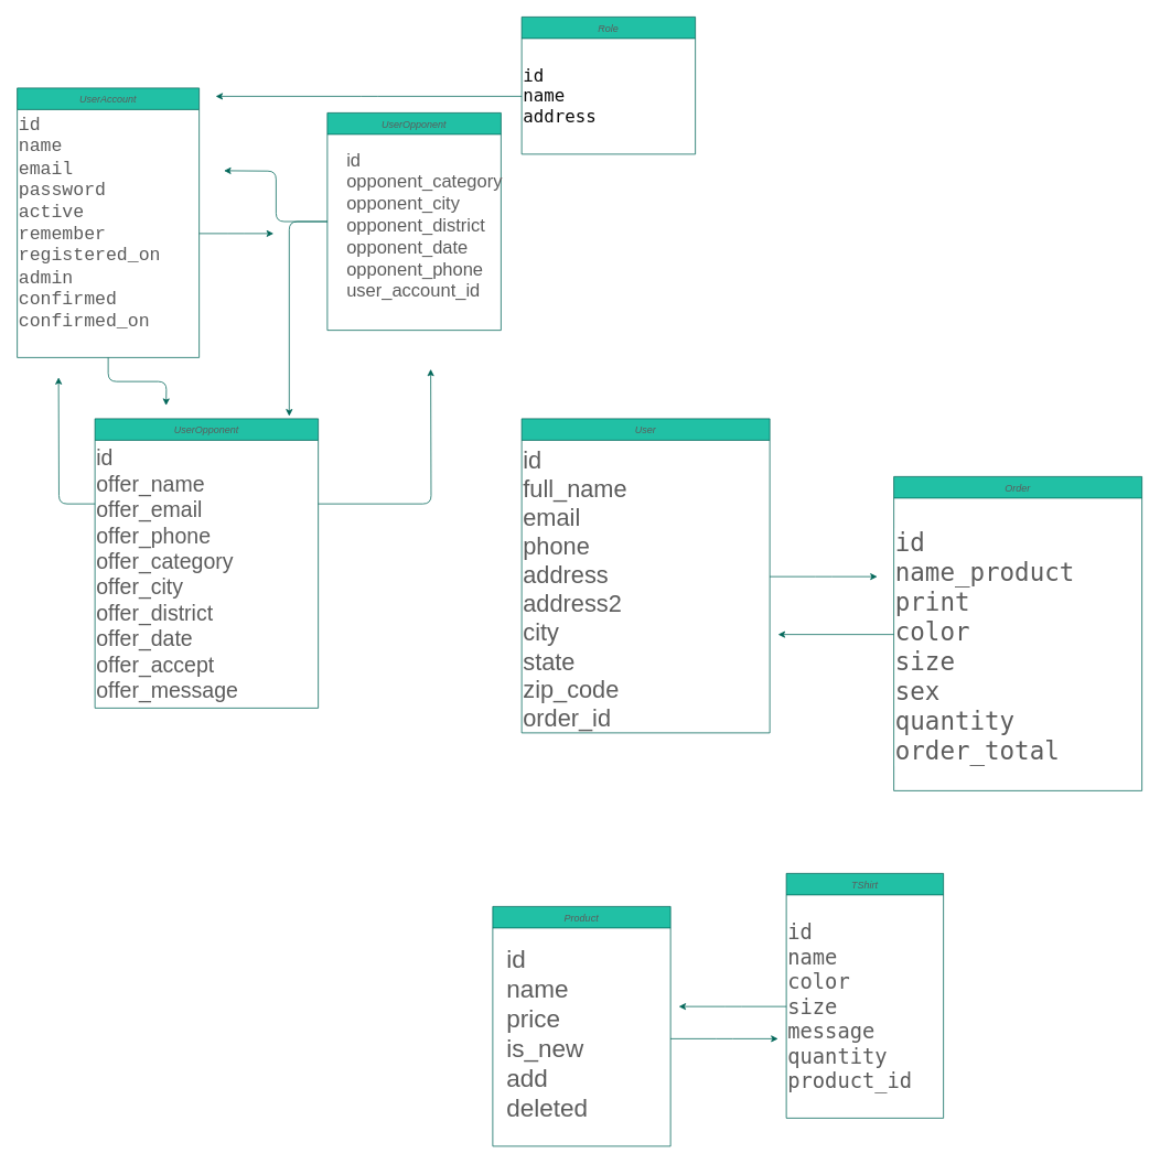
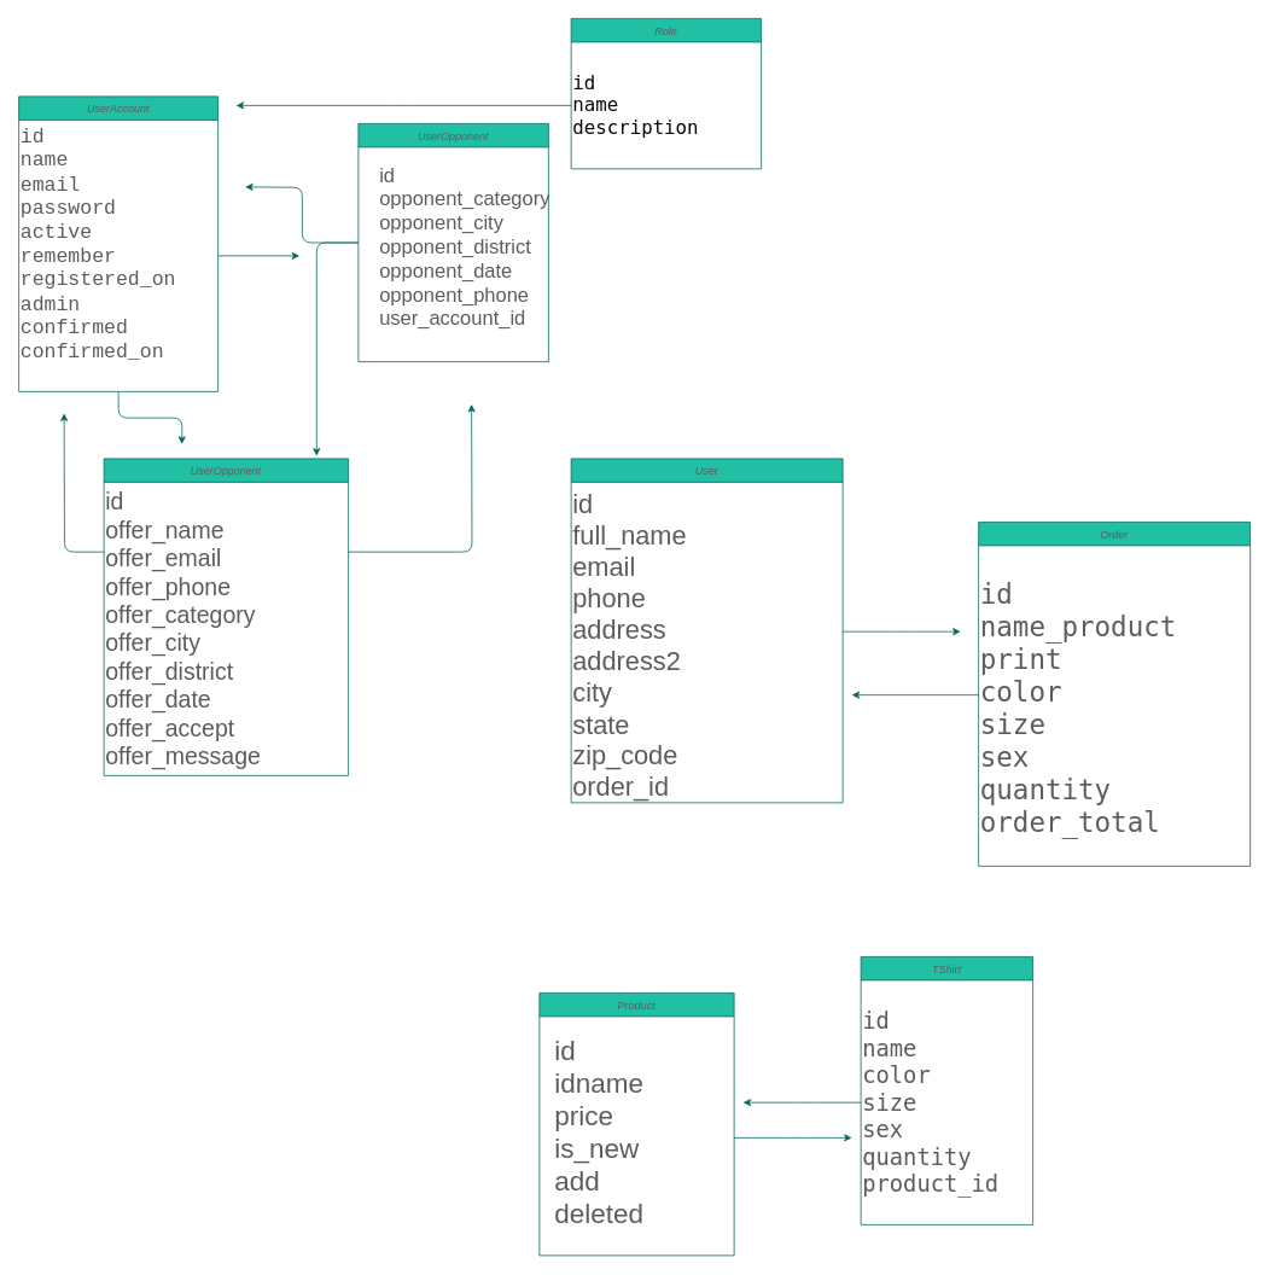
  <mxCell id="0" />
  <mxCell id="1" parent="0" />
  <mxCell id="2" value="UserAccount" style="swimlane;fontStyle=2;align=center;verticalAlign=top;childLayout=stackLayout;horizontal=1;startSize=26;horizontalStack=0;resizeParent=1;resizeLast=0;collapsible=1;marginBottom=0;rounded=0;shadow=0;strokeWidth=1;fillColor=#21C0A5;strokeColor=#006658;fontColor=#5C5C5C;" parent="1" vertex="1"><mxGeometry x="20" y="106" width="220" height="326" as="geometry"><mxRectangle x="230" y="140" width="160" height="26" as="alternateBounds" /></mxGeometry></mxCell>
  <mxCell id="3" value="id&lt;br style=&quot;font-size: 22px;&quot;&gt;    name&lt;br style=&quot;font-size: 22px;&quot;&gt;    email&lt;br style=&quot;font-size: 22px;&quot;&gt;    password&lt;br style=&quot;font-size: 22px;&quot;&gt;    active&lt;br style=&quot;font-size: 22px;&quot;&gt;    remember&lt;br style=&quot;font-size: 22px;&quot;&gt;    registered_on&lt;br style=&quot;font-size: 22px;&quot;&gt;    admin&lt;br style=&quot;font-size: 22px;&quot;&gt;    confirmed&lt;br style=&quot;font-size: 22px;&quot;&gt;    confirmed_on" style="text;whiteSpace=wrap;html=1;fontSize=22;fontFamily=Courier New;fontColor=#5C5C5C;" vertex="1" parent="2"><mxGeometry y="26" width="220" height="300" as="geometry" /></mxCell>
  <mxCell id="4" style="edgeStyle=orthogonalEdgeStyle;curved=0;rounded=1;sketch=0;orthogonalLoop=1;jettySize=auto;html=1;entryX=0.87;entryY=-0.009;entryDx=0;entryDy=0;entryPerimeter=0;fontSize=26;fontColor=#5C5C5C;strokeColor=#006658;fillColor=#21C0A5;" edge="1" parent="1" source="6" target="8"><mxGeometry relative="1" as="geometry" /></mxCell>
  <mxCell id="5" style="edgeStyle=orthogonalEdgeStyle;curved=0;rounded=1;sketch=0;orthogonalLoop=1;jettySize=auto;html=1;fontSize=26;fontColor=#5C5C5C;strokeColor=#006658;fillColor=#21C0A5;" edge="1" parent="1" source="6"><mxGeometry relative="1" as="geometry"><mxPoint x="270" y="206" as="targetPoint" /></mxGeometry></mxCell>
  <mxCell id="6" value="UserOpponent" style="swimlane;fontStyle=2;align=center;verticalAlign=top;childLayout=stackLayout;horizontal=1;startSize=26;horizontalStack=0;resizeParent=1;resizeLast=0;collapsible=1;marginBottom=0;rounded=0;shadow=0;strokeWidth=1;fillColor=#21C0A5;strokeColor=#006658;fontColor=#5C5C5C;" vertex="1" parent="1"><mxGeometry x="395" y="136" width="210" height="263" as="geometry"><mxRectangle x="230" y="140" width="160" height="26" as="alternateBounds" /></mxGeometry></mxCell>
  <mxCell id="7" value="&lt;div style=&quot;text-align: left ; font-size: 22px&quot;&gt;&lt;font style=&quot;font-size: 22px&quot;&gt;&amp;nbsp; &amp;nbsp; id&lt;/font&gt;&lt;/div&gt;&lt;div style=&quot;text-align: left ; font-size: 22px&quot;&gt;&lt;font style=&quot;font-size: 22px&quot;&gt;&amp;nbsp; &amp;nbsp; opponent_category&lt;/font&gt;&lt;/div&gt;&lt;div style=&quot;text-align: left ; font-size: 22px&quot;&gt;&lt;font style=&quot;font-size: 22px&quot;&gt;&amp;nbsp; &amp;nbsp; opponent_city&lt;/font&gt;&lt;/div&gt;&lt;div style=&quot;text-align: left ; font-size: 22px&quot;&gt;&lt;font style=&quot;font-size: 22px&quot;&gt;&amp;nbsp; &amp;nbsp; opponent_district&lt;/font&gt;&lt;/div&gt;&lt;div style=&quot;text-align: left ; font-size: 22px&quot;&gt;&lt;font style=&quot;font-size: 22px&quot;&gt;&amp;nbsp; &amp;nbsp; opponent_date&lt;/font&gt;&lt;/div&gt;&lt;div style=&quot;text-align: left ; font-size: 22px&quot;&gt;&lt;font style=&quot;font-size: 22px&quot;&gt;&amp;nbsp; &amp;nbsp; opponent_phone&lt;/font&gt;&lt;/div&gt;&lt;div style=&quot;text-align: left ; font-size: 22px&quot;&gt;&lt;font style=&quot;font-size: 22px&quot;&gt;&amp;nbsp; &amp;nbsp; user_account_id&lt;/font&gt;&lt;/div&gt;&lt;div style=&quot;text-align: left ; font-size: 22px&quot;&gt;&lt;font style=&quot;font-size: 22px&quot;&gt;&amp;nbsp;&amp;nbsp;&lt;/font&gt;&lt;/div&gt;&lt;div style=&quot;text-align: left ; font-size: 22px&quot;&gt;&lt;font style=&quot;font-size: 22px&quot;&gt;&amp;nbsp; &amp;nbsp;&lt;/font&gt;&lt;/div&gt;&lt;div style=&quot;text-align: left&quot;&gt;&lt;br&gt;&lt;/div&gt;" style="text;html=1;align=center;verticalAlign=middle;resizable=0;points=[];autosize=1;strokeColor=none;fontColor=#5C5C5C;" vertex="1" parent="1"><mxGeometry x="385" y="231" width="230" height="150" as="geometry" /></mxCell>
  <mxCell id="8" value="UserOpponent" style="swimlane;fontStyle=2;align=center;verticalAlign=top;childLayout=stackLayout;horizontal=1;startSize=26;horizontalStack=0;resizeParent=1;resizeLast=0;collapsible=1;marginBottom=0;rounded=0;shadow=0;strokeWidth=1;fillColor=#21C0A5;strokeColor=#006658;fontColor=#5C5C5C;" vertex="1" parent="1"><mxGeometry x="114" y="506" width="270" height="350" as="geometry"><mxRectangle x="230" y="140" width="160" height="26" as="alternateBounds" /></mxGeometry></mxCell>
  <mxCell id="9" value="id&lt;br&gt;offer_name&lt;br style=&quot;font-size: 26px&quot;&gt;    offer_email&lt;br style=&quot;font-size: 26px&quot;&gt;    offer_phone&lt;br style=&quot;font-size: 26px&quot;&gt;    offer_category&lt;br style=&quot;font-size: 26px&quot;&gt;    offer_city&lt;br style=&quot;font-size: 26px&quot;&gt;    offer_district&lt;br style=&quot;font-size: 26px&quot;&gt;    offer_date&lt;br style=&quot;font-size: 26px&quot;&gt;    offer_accept&amp;nbsp;&lt;br style=&quot;font-size: 26px&quot;&gt;    offer_message" style="text;whiteSpace=wrap;html=1;fontSize=26;fontColor=#5C5C5C;" vertex="1" parent="8"><mxGeometry y="26" width="270" height="154" as="geometry" /></mxCell>
  <mxCell id="10" style="edgeStyle=orthogonalEdgeStyle;curved=0;rounded=1;sketch=0;orthogonalLoop=1;jettySize=auto;html=1;fontSize=26;fontColor=#5C5C5C;strokeColor=#006658;fillColor=#21C0A5;" edge="1" parent="1" source="9"><mxGeometry relative="1" as="geometry"><mxPoint x="70" y="456" as="targetPoint" /></mxGeometry></mxCell>
  <mxCell id="11" style="edgeStyle=orthogonalEdgeStyle;curved=0;rounded=1;sketch=0;orthogonalLoop=1;jettySize=auto;html=1;fontSize=26;fontColor=#5C5C5C;strokeColor=#006658;fillColor=#21C0A5;" edge="1" parent="1" source="3"><mxGeometry relative="1" as="geometry"><mxPoint x="200" y="490" as="targetPoint" /></mxGeometry></mxCell>
  <mxCell id="12" style="edgeStyle=orthogonalEdgeStyle;curved=0;rounded=1;sketch=0;orthogonalLoop=1;jettySize=auto;html=1;fontSize=26;fontColor=#5C5C5C;strokeColor=#006658;fillColor=#21C0A5;" edge="1" parent="1" source="9"><mxGeometry relative="1" as="geometry"><mxPoint x="520" y="446" as="targetPoint" /></mxGeometry></mxCell>
  <mxCell id="13" style="edgeStyle=orthogonalEdgeStyle;curved=0;rounded=1;sketch=0;orthogonalLoop=1;jettySize=auto;html=1;fontSize=26;fontColor=#5C5C5C;strokeColor=#006658;fillColor=#21C0A5;" edge="1" parent="1" source="3"><mxGeometry relative="1" as="geometry"><mxPoint x="330" y="282" as="targetPoint" /></mxGeometry></mxCell>
  <mxCell id="14" value="Role" style="swimlane;fontStyle=2;align=center;verticalAlign=top;childLayout=stackLayout;horizontal=1;startSize=26;horizontalStack=0;resizeParent=1;resizeLast=0;collapsible=1;marginBottom=0;rounded=0;shadow=0;strokeWidth=1;fillColor=#21C0A5;strokeColor=#006658;fontColor=#5C5C5C;" vertex="1" parent="1"><mxGeometry x="630" y="20" width="210" height="166" as="geometry"><mxRectangle x="230" y="140" width="160" height="26" as="alternateBounds" /></mxGeometry></mxCell>
- <mxCell id="15" value="&lt;pre style=&quot;background-color: rgb(255 , 255 , 255) ; color: rgb(8 , 8 , 8) ; font-family: &amp;#34;jetbrains mono&amp;#34; , monospace ; font-size: 21px&quot;&gt;id&lt;br&gt;name&lt;br&gt;address&lt;/pre&gt;" style="text;html=1;align=left;verticalAlign=middle;resizable=0;points=[];autosize=1;strokeColor=none;fontSize=26;fontColor=#5C5C5C;" vertex="1" parent="14"><mxGeometry y="26" width="210" height="140" as="geometry" /></mxCell>
+ <mxCell id="15" value="&lt;pre style=&quot;background-color: rgb(255 , 255 , 255) ; color: rgb(8 , 8 , 8) ; font-family: &amp;#34;jetbrains mono&amp;#34; , monospace ; font-size: 21px&quot;&gt;id&lt;br&gt;name&lt;br&gt;description&lt;/pre&gt;" style="text;html=1;align=left;verticalAlign=middle;resizable=0;points=[];autosize=1;strokeColor=none;fontSize=26;fontColor=#5C5C5C;" vertex="1" parent="14"><mxGeometry y="26" width="210" height="140" as="geometry" /></mxCell>
  <mxCell id="16" style="edgeStyle=orthogonalEdgeStyle;curved=0;rounded=1;sketch=0;orthogonalLoop=1;jettySize=auto;html=1;fontSize=26;fontColor=#5C5C5C;strokeColor=#006658;fillColor=#21C0A5;" edge="1" parent="1" source="15"><mxGeometry relative="1" as="geometry"><mxPoint x="260" y="116" as="targetPoint" /></mxGeometry></mxCell>
  <mxCell id="17" value="User" style="swimlane;fontStyle=2;align=center;verticalAlign=top;childLayout=stackLayout;horizontal=1;startSize=26;horizontalStack=0;resizeParent=1;resizeLast=0;collapsible=1;marginBottom=0;rounded=0;shadow=0;strokeWidth=1;fillColor=#21C0A5;strokeColor=#006658;fontColor=#5C5C5C;" vertex="1" parent="1"><mxGeometry x="630" y="506" width="300" height="380" as="geometry"><mxRectangle x="230" y="140" width="160" height="26" as="alternateBounds" /></mxGeometry></mxCell>
  <mxCell id="18" value="id&lt;br style=&quot;font-size: 29px;&quot;&gt;    full_name&lt;br style=&quot;font-size: 29px;&quot;&gt;    email&lt;br style=&quot;font-size: 29px;&quot;&gt;    phone&lt;br style=&quot;font-size: 29px;&quot;&gt;    address&lt;br style=&quot;font-size: 29px;&quot;&gt;    address2&lt;br style=&quot;font-size: 29px;&quot;&gt;    city&lt;br style=&quot;font-size: 29px;&quot;&gt;    state&lt;br style=&quot;font-size: 29px;&quot;&gt;    zip_code&lt;br style=&quot;font-size: 29px;&quot;&gt;    order_id" style="text;whiteSpace=wrap;html=1;fontSize=29;fontColor=#5C5C5C;" vertex="1" parent="17"><mxGeometry y="26" width="300" height="330" as="geometry" /></mxCell>
  <mxCell id="19" value="Order" style="swimlane;fontStyle=2;align=center;verticalAlign=top;childLayout=stackLayout;horizontal=1;startSize=26;horizontalStack=0;resizeParent=1;resizeLast=0;collapsible=1;marginBottom=0;rounded=0;shadow=0;strokeWidth=1;fillColor=#21C0A5;strokeColor=#006658;fontColor=#5C5C5C;" vertex="1" parent="1"><mxGeometry x="1080" y="576" width="300" height="380" as="geometry"><mxRectangle x="230" y="140" width="160" height="26" as="alternateBounds" /></mxGeometry></mxCell>
  <mxCell id="20" value="&lt;pre style=&quot;background-color: rgb(255, 255, 255); font-family: &amp;quot;jetbrains mono&amp;quot;, monospace; font-size: 30px;&quot;&gt;id&lt;br style=&quot;font-size: 30px;&quot;&gt;name_product&lt;br style=&quot;font-size: 30px;&quot;&gt;print&lt;br style=&quot;font-size: 30px;&quot;&gt;color&lt;br style=&quot;font-size: 30px;&quot;&gt;size&lt;br style=&quot;font-size: 30px;&quot;&gt;sex&lt;br style=&quot;font-size: 30px;&quot;&gt;quantity&lt;br style=&quot;font-size: 30px;&quot;&gt;order_total&lt;br style=&quot;font-size: 30px;&quot;&gt;&lt;/pre&gt;" style="text;whiteSpace=wrap;html=1;fontSize=30;fontColor=#5C5C5C;" vertex="1" parent="19"><mxGeometry y="26" width="300" height="330" as="geometry" /></mxCell>
  <mxCell id="21" style="edgeStyle=orthogonalEdgeStyle;curved=0;rounded=1;sketch=0;orthogonalLoop=1;jettySize=auto;html=1;fontSize=30;fontColor=#5C5C5C;strokeColor=#006658;fillColor=#21C0A5;" edge="1" parent="1" source="18"><mxGeometry relative="1" as="geometry"><mxPoint x="1060" y="697" as="targetPoint" /></mxGeometry></mxCell>
  <mxCell id="22" style="edgeStyle=orthogonalEdgeStyle;curved=0;rounded=1;sketch=0;orthogonalLoop=1;jettySize=auto;html=1;fontSize=30;fontColor=#5C5C5C;strokeColor=#006658;fillColor=#21C0A5;" edge="1" parent="1" source="20"><mxGeometry relative="1" as="geometry"><mxPoint x="940" y="767" as="targetPoint" /></mxGeometry></mxCell>
  <mxCell id="23" value="Product&#10;" style="swimlane;fontStyle=2;align=center;verticalAlign=top;childLayout=stackLayout;horizontal=1;startSize=26;horizontalStack=0;resizeParent=1;resizeLast=0;collapsible=1;marginBottom=0;rounded=0;shadow=0;strokeWidth=1;fillColor=#21C0A5;strokeColor=#006658;fontColor=#5C5C5C;" vertex="1" parent="1"><mxGeometry x="595" y="1096" width="215" height="290" as="geometry"><mxRectangle x="230" y="140" width="160" height="26" as="alternateBounds" /></mxGeometry></mxCell>
  <mxCell id="24" style="edgeStyle=orthogonalEdgeStyle;curved=0;rounded=1;sketch=0;orthogonalLoop=1;jettySize=auto;html=1;fontSize=25;fontColor=#5C5C5C;strokeColor=#006658;fillColor=#21C0A5;" edge="1" parent="1" source="25"><mxGeometry relative="1" as="geometry"><mxPoint x="940" y="1256" as="targetPoint" /></mxGeometry></mxCell>
- <mxCell id="25" value="id&lt;br&gt;    name&lt;br&gt;    price&lt;br&gt;    is_new&lt;br&gt;    add&lt;br&gt;    deleted" style="text;whiteSpace=wrap;html=1;fontSize=30;fontColor=#5C5C5C;" vertex="1" parent="1"><mxGeometry x="610" y="1136" width="200" height="240" as="geometry" /></mxCell>
+ <mxCell id="25" value="id&lt;br&gt;    idname&lt;br&gt;    price&lt;br&gt;    is_new&lt;br&gt;    add&lt;br&gt;    deleted" style="text;whiteSpace=wrap;html=1;fontSize=30;fontColor=#5C5C5C;" vertex="1" parent="1"><mxGeometry x="610" y="1136" width="200" height="240" as="geometry" /></mxCell>
  <mxCell id="26" value="TShirt" style="swimlane;fontStyle=2;align=center;verticalAlign=top;childLayout=stackLayout;horizontal=1;startSize=26;horizontalStack=0;resizeParent=1;resizeLast=0;collapsible=1;marginBottom=0;rounded=0;shadow=0;strokeWidth=1;fillColor=#21C0A5;strokeColor=#006658;fontColor=#5C5C5C;" vertex="1" parent="1"><mxGeometry x="950" y="1056" width="190" height="296" as="geometry"><mxRectangle x="230" y="140" width="160" height="26" as="alternateBounds" /></mxGeometry></mxCell>
- <mxCell id="27" value="&lt;pre style=&quot;background-color: rgb(255, 255, 255); font-family: &amp;quot;jetbrains mono&amp;quot;, monospace; font-size: 25px;&quot;&gt;id&lt;br style=&quot;font-size: 25px;&quot;&gt;name&lt;br style=&quot;font-size: 25px;&quot;&gt;color&lt;br style=&quot;font-size: 25px;&quot;&gt;size&lt;br style=&quot;font-size: 25px;&quot;&gt;message&lt;br style=&quot;font-size: 25px;&quot;&gt;quantity&lt;br style=&quot;font-size: 25px;&quot;&gt;product_id&lt;/pre&gt;" style="text;html=1;align=left;verticalAlign=middle;resizable=0;points=[];autosize=1;strokeColor=none;fontSize=25;fontColor=#5C5C5C;" vertex="1" parent="26"><mxGeometry y="26" width="190" height="270" as="geometry" /></mxCell>
+ <mxCell id="27" value="&lt;pre style=&quot;background-color: rgb(255, 255, 255); font-family: &amp;quot;jetbrains mono&amp;quot;, monospace; font-size: 25px;&quot;&gt;id&lt;br style=&quot;font-size: 25px;&quot;&gt;name&lt;br style=&quot;font-size: 25px;&quot;&gt;color&lt;br style=&quot;font-size: 25px;&quot;&gt;size&lt;br style=&quot;font-size: 25px;&quot;&gt;sex&lt;br style=&quot;font-size: 25px;&quot;&gt;quantity&lt;br style=&quot;font-size: 25px;&quot;&gt;product_id&lt;/pre&gt;" style="text;html=1;align=left;verticalAlign=middle;resizable=0;points=[];autosize=1;strokeColor=none;fontSize=25;fontColor=#5C5C5C;" vertex="1" parent="26"><mxGeometry y="26" width="190" height="270" as="geometry" /></mxCell>
  <mxCell id="28" style="edgeStyle=orthogonalEdgeStyle;curved=0;rounded=1;sketch=0;orthogonalLoop=1;jettySize=auto;html=1;fontSize=25;fontColor=#5C5C5C;strokeColor=#006658;fillColor=#21C0A5;" edge="1" parent="1" source="27"><mxGeometry relative="1" as="geometry"><mxPoint x="820" y="1217" as="targetPoint" /></mxGeometry></mxCell>
